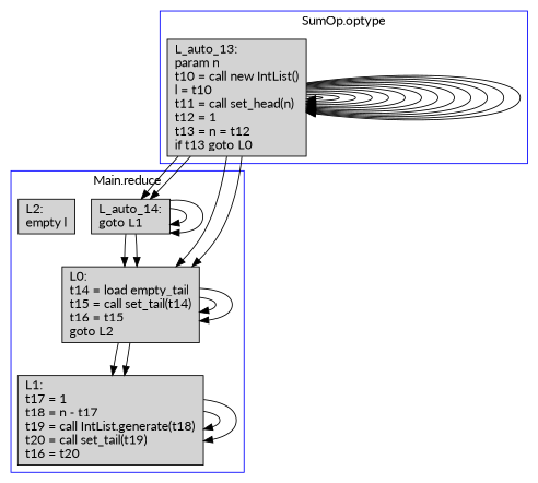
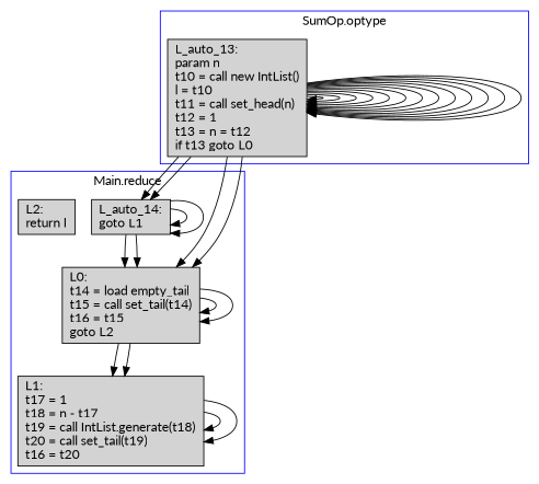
  digraph {
    fontname=Lato
    node [fillcolor=lightgrey shape=box style=filled fontname=Lato]
    edge [fontname=Lato]
    n1 [label="L_auto_13:\lparam n\lt10 = call new IntList()\ll = t10\lt11 = call set_head(n)\lt12 = 1\lt13 = n = t12\lif t13 goto L0\l"]
    n2 [label="L_auto_14:\lgoto L1\l"]
    n3 [label="L0:\lt14 = load empty_tail\lt15 = call set_tail(t14)\lt16 = t15\lgoto L2\l"]
    n4 [label="L1:\lt17 = 1\lt18 = n - t17\lt19 = call IntList.generate(t18)\lt20 = call set_tail(t19)\lt16 = t20\l"]
-   n5 [label="L2:\lempty l\l"]
+   n5 [label="L2:\lreturn l\l"]
    subgraph cluster_1 {
      color=blue
      label="SumOp.optype"
      n1
    }
    subgraph cluster_2 {
      color=blue
      label="MulOp.optype"
    }
    subgraph cluster_3 {
      color=blue
      label="MulOp.operate"
    }
    subgraph cluster_4 {
      color=blue
      label="BinOp.optype"
    }
    subgraph cluster_5 {
      color=blue
      label="BinOp.operate"
    }
    subgraph cluster_6 {
      color=blue
      label="Main.reduce"
      n2
      n3
      n4
      n5
    }
    subgraph cluster_7 {
      color=blue
      label="Main.main"
    }
    subgraph cluster_8 {
      color=blue
      label="IntList.set_tail"
    }
    subgraph cluster_9 {
      color=blue
      label="IntList.tail_is_empty"
    }
    subgraph cluster_10 {
      color=blue
      label="IntList.get_head"
    }
    subgraph cluster_11 {
      color=blue
      label="IntList.set_head"
    }
    subgraph cluster_12 {
      color=blue
      label="IntList.get_tail"
    }
    subgraph cluster_13 {
      color=blue
      label="IntList.generate"
    }
    n1 -> n1
    n1 -> n1
    n1 -> n1
    n1 -> n1
    n1 -> n1
    n1 -> n1
    n1 -> n1
    n1 -> n1
    n1 -> n1
    n1 -> n1
    n1 -> n1
    n1 -> n1
    n1 -> n1
    n1 -> n2
    n1 -> n2
    n1 -> n3
    n1 -> n3
    n2 -> n2
    n2 -> n2
    n2 -> n3
    n2 -> n3
    n3 -> n3
    n3 -> n3
    n3 -> n4
    n3 -> n4
    n4 -> n4
    n4 -> n4
  }
